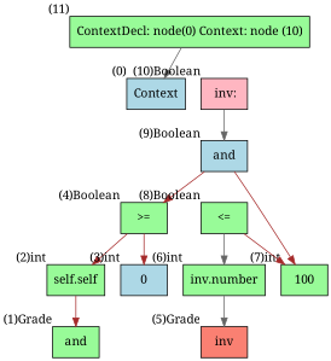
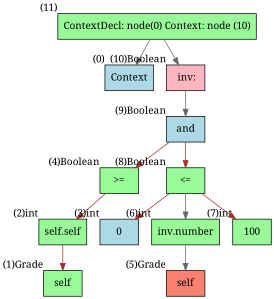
  digraph {
    fontname="Noto Serif"
    node [fillcolor=palegreen fontname="Noto Serif" shape=box style=filled]
    edge [color=brown fontname="Noto Serif"]
    n1 [label="ContextDecl: node(0) Context: node (10)" xlabel="(11)"]
    n2 [fillcolor=lightblue label=Context xlabel="(0)"]
    n3 [fillcolor=lightpink label=" inv:" xlabel="(10)Boolean"]
    n4 [fillcolor=lightblue label=and xlabel="(9)Boolean"]
    n5 [label=">=" xlabel="(4)Boolean"]
    n6 [label="<=" xlabel="(8)Boolean"]
    n7 [label="self.self" xlabel="(2)int"]
    n8 [fillcolor=lightblue label=0 xlabel="(3)int"]
    n9 [label="inv.number" xlabel="(6)int"]
    n10 [label=100 xlabel="(7)int"]
-   n11 [label=and xlabel="(1)Grade"]
-   n12 [fillcolor=salmon label=inv xlabel="(5)Grade"]
+   n11 [label=self xlabel="(1)Grade"]
+   n12 [fillcolor=salmon label=self xlabel="(5)Grade"]
    n1 -> n2 [color=gray40]
+   n1 -> n3 [color=gray40]
    n3 -> n4 [color=gray40]
    n4 -> n5
-   n4 -> n10
+   n4 -> n6
    n5 -> n7
-   n5 -> n8
+   n6 -> n8
    n6 -> n9 [color=gray40]
    n6 -> n10
    n7 -> n11
    n9 -> n12 [color=gray40]
  }
